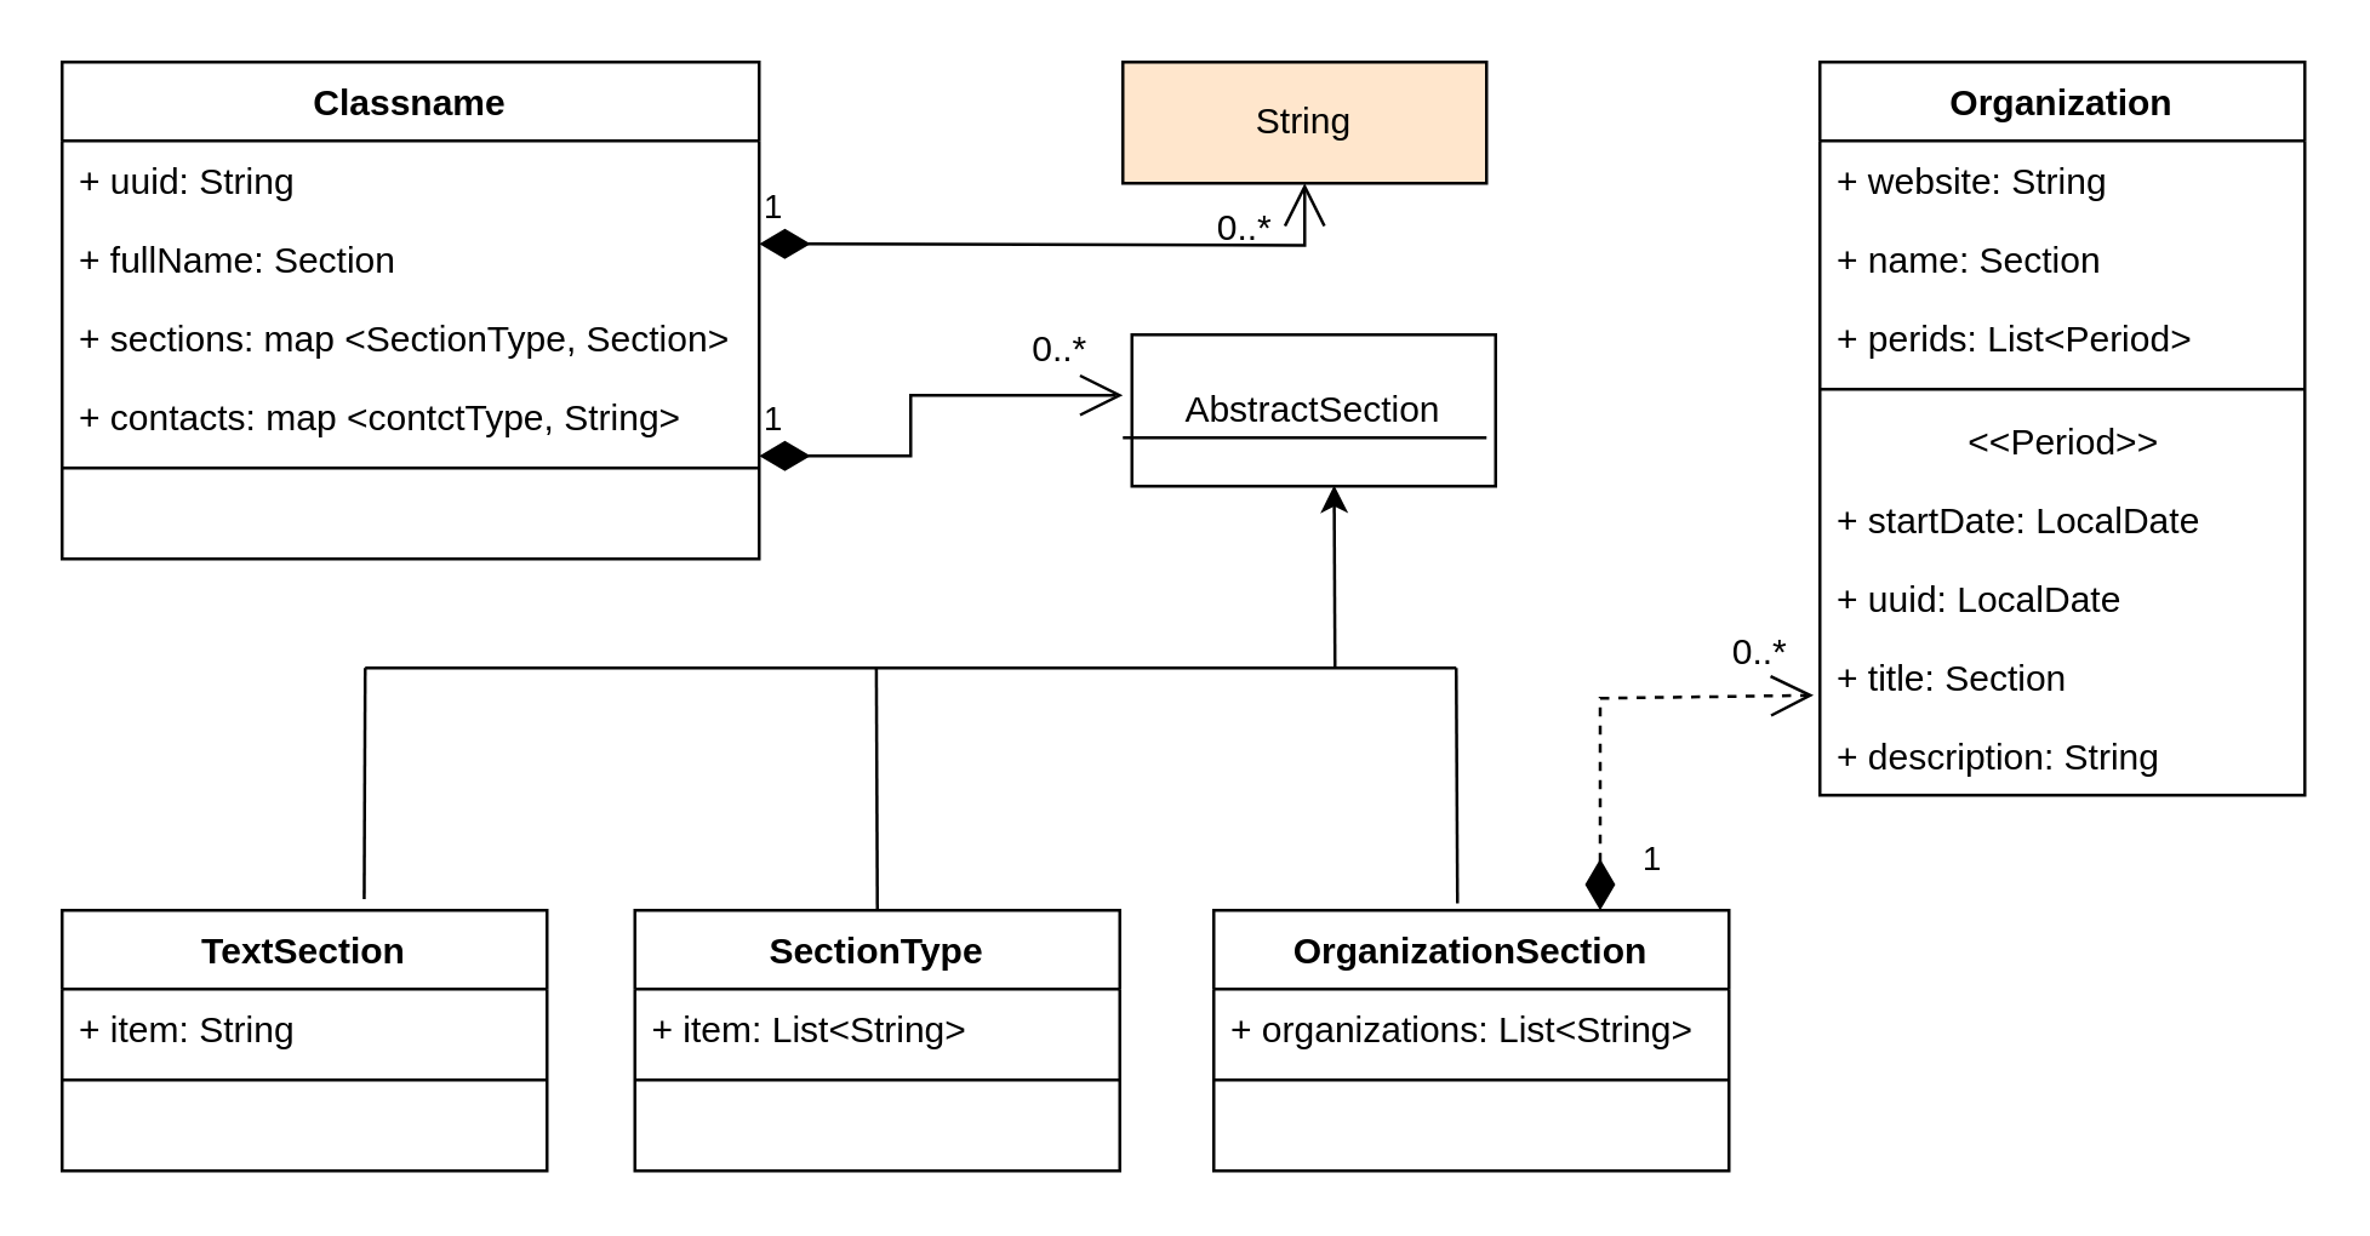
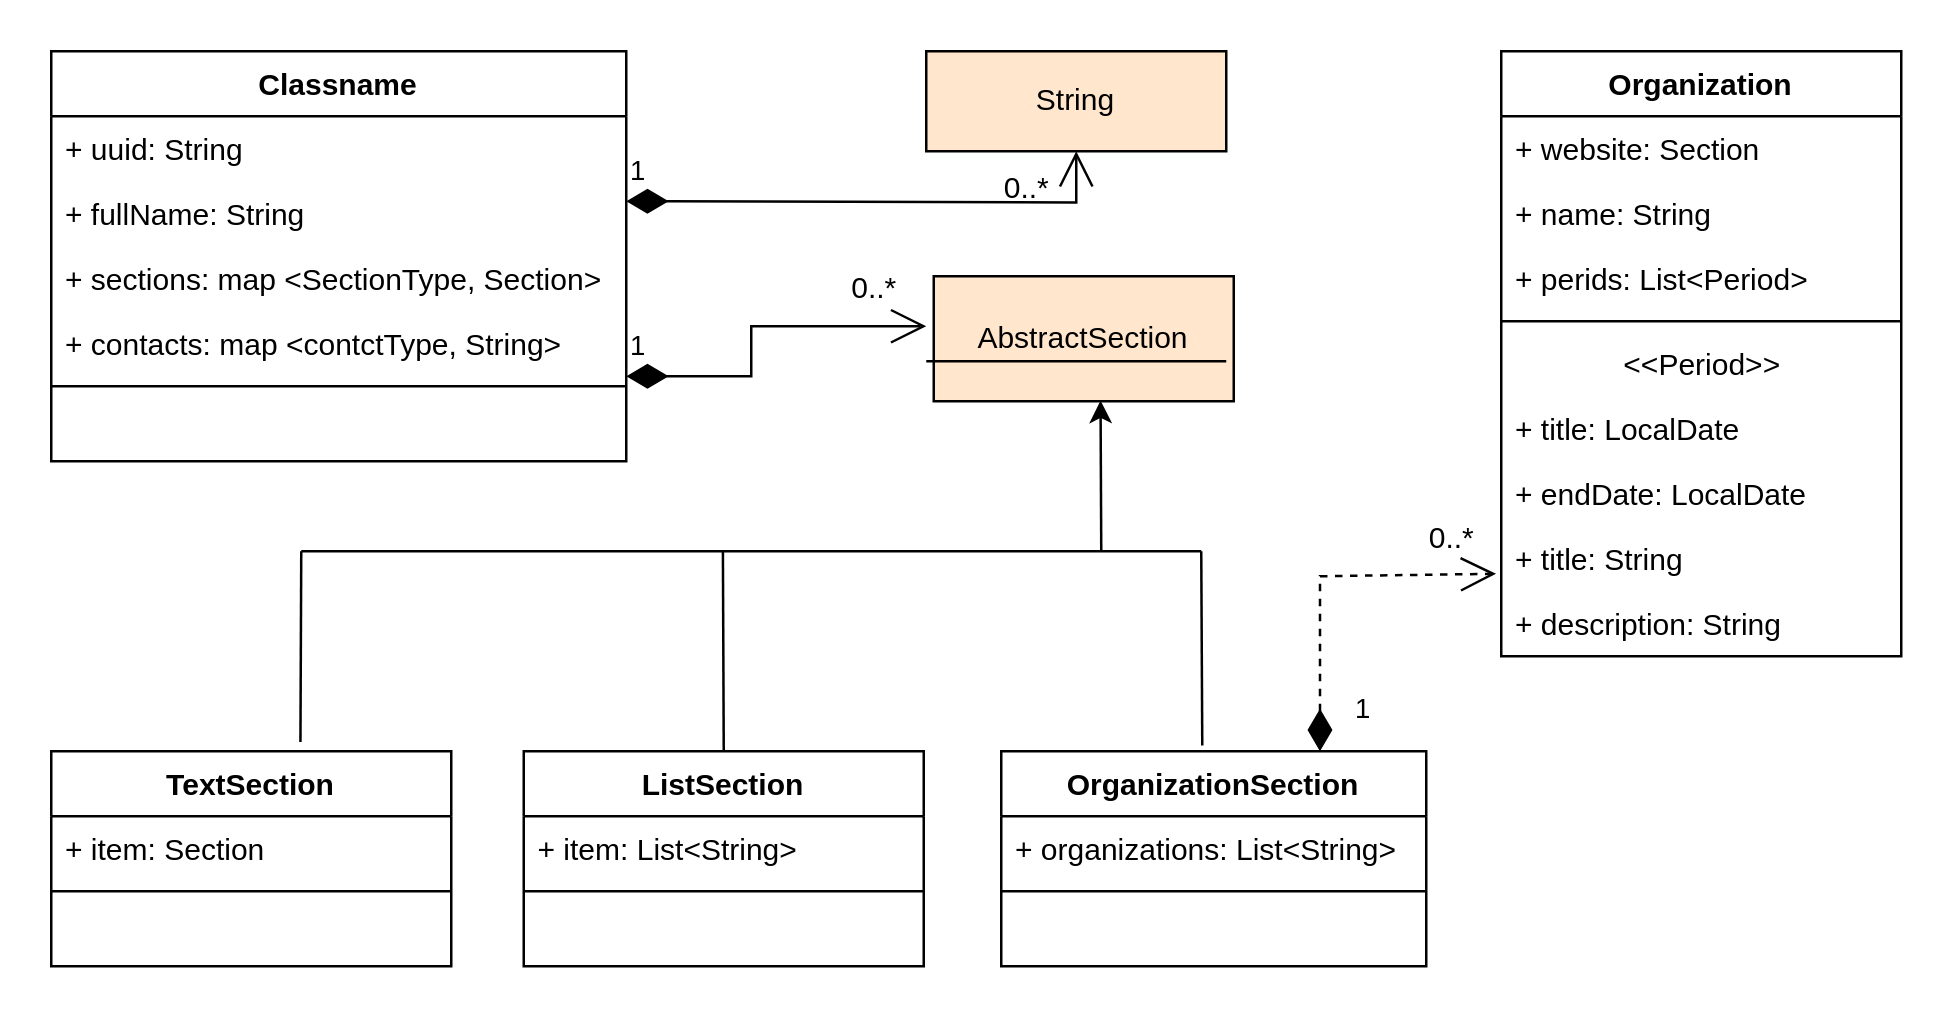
  <mxCell id="0" />
  <mxCell id="1" parent="0" />
  <mxCell id="2" value="Classname" style="swimlane;fontStyle=1;align=center;verticalAlign=top;childLayout=stackLayout;horizontal=1;startSize=26;horizontalStack=0;resizeParent=1;resizeParentMax=0;resizeLast=0;collapsible=1;marginBottom=0;" parent="1" vertex="1"><mxGeometry x="20" y="20" width="230" height="164" as="geometry" /></mxCell>
  <mxCell id="3" value="+ uuid: String" style="text;strokeColor=none;fillColor=none;align=left;verticalAlign=top;spacingLeft=4;spacingRight=4;overflow=hidden;rotatable=0;points=[[0,0.5],[1,0.5]];portConstraint=eastwest;" parent="2" vertex="1"><mxGeometry y="26" width="230" height="26" as="geometry" /></mxCell>
- <mxCell id="4" value="+ fullName: Section" style="text;strokeColor=none;fillColor=none;align=left;verticalAlign=top;spacingLeft=4;spacingRight=4;overflow=hidden;rotatable=0;points=[[0,0.5],[1,0.5]];portConstraint=eastwest;" parent="2" vertex="1"><mxGeometry y="52" width="230" height="26" as="geometry" /></mxCell>
+ <mxCell id="4" value="+ fullName: String" style="text;strokeColor=none;fillColor=none;align=left;verticalAlign=top;spacingLeft=4;spacingRight=4;overflow=hidden;rotatable=0;points=[[0,0.5],[1,0.5]];portConstraint=eastwest;" parent="2" vertex="1"><mxGeometry y="52" width="230" height="26" as="geometry" /></mxCell>
  <mxCell id="5" value="+ sections: map &lt;SectionType, Section&gt;" style="text;strokeColor=none;fillColor=none;align=left;verticalAlign=top;spacingLeft=4;spacingRight=4;overflow=hidden;rotatable=0;points=[[0,0.5],[1,0.5]];portConstraint=eastwest;" parent="2" vertex="1"><mxGeometry y="78" width="230" height="26" as="geometry" /></mxCell>
  <mxCell id="6" value="+ contacts: map &lt;contctType, String&gt;" style="text;strokeColor=none;fillColor=none;align=left;verticalAlign=top;spacingLeft=4;spacingRight=4;overflow=hidden;rotatable=0;points=[[0,0.5],[1,0.5]];portConstraint=eastwest;" parent="2" vertex="1"><mxGeometry y="104" width="230" height="26" as="geometry" /></mxCell>
  <mxCell id="7" value="" style="line;strokeWidth=1;fillColor=none;align=left;verticalAlign=middle;spacingTop=-1;spacingLeft=3;spacingRight=3;rotatable=0;labelPosition=right;points=[];portConstraint=eastwest;strokeColor=inherit;" parent="2" vertex="1"><mxGeometry y="130" width="230" height="8" as="geometry" /></mxCell>
  <mxCell id="8" value="   " style="text;strokeColor=none;fillColor=none;align=left;verticalAlign=top;spacingLeft=4;spacingRight=4;overflow=hidden;rotatable=0;points=[[0,0.5],[1,0.5]];portConstraint=eastwest;" parent="2" vertex="1"><mxGeometry y="138" width="230" height="26" as="geometry" /></mxCell>
  <mxCell id="9" value="String" style="whiteSpace=wrap;html=1;fillColor=#ffe6cc;" parent="1" vertex="1"><mxGeometry x="370" y="20" width="120" height="40" as="geometry" /></mxCell>
- <mxCell id="10" value="AbstractSection" style="whiteSpace=wrap;html=1;" parent="1" vertex="1"><mxGeometry x="373" y="110" width="120" height="50" as="geometry" /></mxCell>
+ <mxCell id="10" value="AbstractSection" style="whiteSpace=wrap;html=1;fillColor=#ffe6cc;" parent="1" vertex="1"><mxGeometry x="373" y="110" width="120" height="50" as="geometry" /></mxCell>
  <mxCell id="11" value="" style="line;strokeWidth=1;fillColor=none;align=left;verticalAlign=middle;spacingTop=-1;spacingLeft=3;spacingRight=3;rotatable=0;labelPosition=right;points=[];portConstraint=eastwest;strokeColor=inherit;" parent="1" vertex="1"><mxGeometry x="370" y="140" width="120" height="8" as="geometry" /></mxCell>
  <mxCell id="12" value="1" style="endArrow=open;html=1;endSize=12;startArrow=diamondThin;startSize=14;startFill=1;edgeStyle=orthogonalEdgeStyle;align=left;verticalAlign=bottom;rounded=0;" parent="1" target="9" edge="1"><mxGeometry x="-1" y="3" relative="1" as="geometry"><mxPoint x="250" y="80" as="sourcePoint" /><mxPoint x="340" y="80" as="targetPoint" /></mxGeometry></mxCell>
  <mxCell id="13" value="1" style="endArrow=open;html=1;endSize=12;startArrow=diamondThin;startSize=14;startFill=1;edgeStyle=orthogonalEdgeStyle;align=left;verticalAlign=bottom;rounded=0;" parent="1" edge="1"><mxGeometry x="-1" y="3" relative="1" as="geometry"><mxPoint x="250" y="150" as="sourcePoint" /><mxPoint x="370" y="130" as="targetPoint" /><Array as="points"><mxPoint x="300" y="150" /><mxPoint x="300" y="130" /></Array></mxGeometry></mxCell>
  <mxCell id="14" value="TextSection" style="swimlane;fontStyle=1;align=center;verticalAlign=top;childLayout=stackLayout;horizontal=1;startSize=26;horizontalStack=0;resizeParent=1;resizeParentMax=0;resizeLast=0;collapsible=1;marginBottom=0;" parent="1" vertex="1"><mxGeometry x="20" y="300" width="160" height="86" as="geometry" /></mxCell>
- <mxCell id="15" value="+ item: String" style="text;strokeColor=none;fillColor=none;align=left;verticalAlign=top;spacingLeft=4;spacingRight=4;overflow=hidden;rotatable=0;points=[[0,0.5],[1,0.5]];portConstraint=eastwest;" parent="14" vertex="1"><mxGeometry y="26" width="160" height="26" as="geometry" /></mxCell>
+ <mxCell id="15" value="+ item: Section" style="text;strokeColor=none;fillColor=none;align=left;verticalAlign=top;spacingLeft=4;spacingRight=4;overflow=hidden;rotatable=0;points=[[0,0.5],[1,0.5]];portConstraint=eastwest;" parent="14" vertex="1"><mxGeometry y="26" width="160" height="26" as="geometry" /></mxCell>
  <mxCell id="16" value="" style="line;strokeWidth=1;fillColor=none;align=left;verticalAlign=middle;spacingTop=-1;spacingLeft=3;spacingRight=3;rotatable=0;labelPosition=right;points=[];portConstraint=eastwest;strokeColor=inherit;" parent="14" vertex="1"><mxGeometry y="52" width="160" height="8" as="geometry" /></mxCell>
  <mxCell id="17" value=" " style="text;strokeColor=none;fillColor=none;align=left;verticalAlign=top;spacingLeft=4;spacingRight=4;overflow=hidden;rotatable=0;points=[[0,0.5],[1,0.5]];portConstraint=eastwest;" parent="14" vertex="1"><mxGeometry y="60" width="160" height="26" as="geometry" /></mxCell>
- <mxCell id="18" value="SectionType" style="swimlane;fontStyle=1;align=center;verticalAlign=top;childLayout=stackLayout;horizontal=1;startSize=26;horizontalStack=0;resizeParent=1;resizeParentMax=0;resizeLast=0;collapsible=1;marginBottom=0;" parent="1" vertex="1"><mxGeometry x="209" y="300" width="160" height="86" as="geometry" /></mxCell>
+ <mxCell id="18" value="ListSection" style="swimlane;fontStyle=1;align=center;verticalAlign=top;childLayout=stackLayout;horizontal=1;startSize=26;horizontalStack=0;resizeParent=1;resizeParentMax=0;resizeLast=0;collapsible=1;marginBottom=0;" parent="1" vertex="1"><mxGeometry x="209" y="300" width="160" height="86" as="geometry" /></mxCell>
  <mxCell id="19" value="+ item: List&lt;String&gt;" style="text;strokeColor=none;fillColor=none;align=left;verticalAlign=top;spacingLeft=4;spacingRight=4;overflow=hidden;rotatable=0;points=[[0,0.5],[1,0.5]];portConstraint=eastwest;" parent="18" vertex="1"><mxGeometry y="26" width="160" height="26" as="geometry" /></mxCell>
  <mxCell id="20" value="" style="line;strokeWidth=1;fillColor=none;align=left;verticalAlign=middle;spacingTop=-1;spacingLeft=3;spacingRight=3;rotatable=0;labelPosition=right;points=[];portConstraint=eastwest;strokeColor=inherit;" parent="18" vertex="1"><mxGeometry y="52" width="160" height="8" as="geometry" /></mxCell>
  <mxCell id="21" value=" " style="text;strokeColor=none;fillColor=none;align=left;verticalAlign=top;spacingLeft=4;spacingRight=4;overflow=hidden;rotatable=0;points=[[0,0.5],[1,0.5]];portConstraint=eastwest;" parent="18" vertex="1"><mxGeometry y="60" width="160" height="26" as="geometry" /></mxCell>
  <mxCell id="22" value="OrganizationSection" style="swimlane;fontStyle=1;align=center;verticalAlign=top;childLayout=stackLayout;horizontal=1;startSize=26;horizontalStack=0;resizeParent=1;resizeParentMax=0;resizeLast=0;collapsible=1;marginBottom=0;" parent="1" vertex="1"><mxGeometry x="400" y="300" width="170" height="86" as="geometry" /></mxCell>
  <mxCell id="23" value="+ organizations: List&lt;String&gt;" style="text;strokeColor=none;fillColor=none;align=left;verticalAlign=top;spacingLeft=4;spacingRight=4;overflow=hidden;rotatable=0;points=[[0,0.5],[1,0.5]];portConstraint=eastwest;" parent="22" vertex="1"><mxGeometry y="26" width="170" height="26" as="geometry" /></mxCell>
  <mxCell id="24" value="" style="line;strokeWidth=1;fillColor=none;align=left;verticalAlign=middle;spacingTop=-1;spacingLeft=3;spacingRight=3;rotatable=0;labelPosition=right;points=[];portConstraint=eastwest;strokeColor=inherit;" parent="22" vertex="1"><mxGeometry y="52" width="170" height="8" as="geometry" /></mxCell>
  <mxCell id="25" value=" " style="text;strokeColor=none;fillColor=none;align=left;verticalAlign=top;spacingLeft=4;spacingRight=4;overflow=hidden;rotatable=0;points=[[0,0.5],[1,0.5]];portConstraint=eastwest;" parent="22" vertex="1"><mxGeometry y="60" width="170" height="26" as="geometry" /></mxCell>
  <mxCell id="26" value="" style="endArrow=none;html=1;rounded=0;exitX=0.623;exitY=-0.043;exitDx=0;exitDy=0;exitPerimeter=0;" parent="1" edge="1" source="14"><mxGeometry width="50" height="50" relative="1" as="geometry"><mxPoint x="120" y="260" as="sourcePoint" /><mxPoint x="120" y="220" as="targetPoint" /></mxGeometry></mxCell>
  <mxCell id="27" value="" style="endArrow=none;html=1;rounded=0;exitX=0.5;exitY=0;exitDx=0;exitDy=0;" parent="1" edge="1" source="18"><mxGeometry width="50" height="50" relative="1" as="geometry"><mxPoint x="288.66" y="260" as="sourcePoint" /><mxPoint x="288.66" y="220" as="targetPoint" /></mxGeometry></mxCell>
  <mxCell id="28" value="" style="endArrow=none;html=1;rounded=0;exitX=0.473;exitY=-0.027;exitDx=0;exitDy=0;exitPerimeter=0;" parent="1" source="22" edge="1"><mxGeometry width="50" height="50" relative="1" as="geometry"><mxPoint x="370" y="270" as="sourcePoint" /><mxPoint x="480" y="220" as="targetPoint" /></mxGeometry></mxCell>
  <mxCell id="29" value="" style="endArrow=none;html=1;rounded=0;" parent="1" edge="1"><mxGeometry width="50" height="50" relative="1" as="geometry"><mxPoint x="120" y="220" as="sourcePoint" /><mxPoint x="480" y="220" as="targetPoint" /></mxGeometry></mxCell>
  <mxCell id="30" value="" style="endArrow=classic;html=1;rounded=0;entryX=0.556;entryY=0.994;entryDx=0;entryDy=0;entryPerimeter=0;" parent="1" target="10" edge="1"><mxGeometry width="50" height="50" relative="1" as="geometry"><mxPoint x="440" y="220" as="sourcePoint" /><mxPoint x="490" y="170" as="targetPoint" /></mxGeometry></mxCell>
  <mxCell id="31" value="1" style="endArrow=open;html=1;endSize=12;startArrow=diamondThin;startSize=14;startFill=1;edgeStyle=orthogonalEdgeStyle;align=left;verticalAlign=bottom;rounded=0;exitX=0.75;exitY=0;exitDx=0;exitDy=0;entryX=-0.013;entryY=0.731;entryDx=0;entryDy=0;entryPerimeter=0;dashed=1;" parent="1" source="22" target="43" edge="1"><mxGeometry x="-0.869" y="-12" relative="1" as="geometry"><mxPoint x="540" y="170" as="sourcePoint" /><mxPoint x="560" y="230" as="targetPoint" /><Array as="points"><mxPoint x="528" y="230" /><mxPoint x="598" y="230" /></Array><mxPoint y="1" as="offset" /></mxGeometry></mxCell>
  <mxCell id="32" value="0..*" style="text;html=1;align=center;verticalAlign=middle;resizable=0;points=[];autosize=1;strokeColor=none;fillColor=none;" parent="1" vertex="1"><mxGeometry x="329" y="100" width="40" height="30" as="geometry" /></mxCell>
  <mxCell id="33" value="0..*" style="text;html=1;align=center;verticalAlign=middle;resizable=0;points=[];autosize=1;strokeColor=none;fillColor=none;" parent="1" vertex="1"><mxGeometry x="390" y="60" width="40" height="30" as="geometry" /></mxCell>
  <mxCell id="34" value="0..*" style="text;html=1;align=center;verticalAlign=middle;resizable=0;points=[];autosize=1;strokeColor=none;fillColor=none;" parent="1" vertex="1"><mxGeometry x="560" y="200" width="40" height="30" as="geometry" /></mxCell>
  <mxCell id="35" value="Organization" style="swimlane;fontStyle=1;align=center;verticalAlign=top;childLayout=stackLayout;horizontal=1;startSize=26;horizontalStack=0;resizeParent=1;resizeParentMax=0;resizeLast=0;collapsible=1;marginBottom=0;" vertex="1" parent="1"><mxGeometry x="600" y="20" width="160" height="242" as="geometry" /></mxCell>
- <mxCell id="36" value="+ website: String" style="text;strokeColor=none;fillColor=none;align=left;verticalAlign=top;spacingLeft=4;spacingRight=4;overflow=hidden;rotatable=0;points=[[0,0.5],[1,0.5]];portConstraint=eastwest;" vertex="1" parent="35"><mxGeometry y="26" width="160" height="26" as="geometry" /></mxCell>
- <mxCell id="37" value="+ name: Section" style="text;strokeColor=none;fillColor=none;align=left;verticalAlign=top;spacingLeft=4;spacingRight=4;overflow=hidden;rotatable=0;points=[[0,0.5],[1,0.5]];portConstraint=eastwest;" vertex="1" parent="35"><mxGeometry y="52" width="160" height="26" as="geometry" /></mxCell>
+ <mxCell id="36" value="+ website: Section" style="text;strokeColor=none;fillColor=none;align=left;verticalAlign=top;spacingLeft=4;spacingRight=4;overflow=hidden;rotatable=0;points=[[0,0.5],[1,0.5]];portConstraint=eastwest;" vertex="1" parent="35"><mxGeometry y="26" width="160" height="26" as="geometry" /></mxCell>
+ <mxCell id="37" value="+ name: String" style="text;strokeColor=none;fillColor=none;align=left;verticalAlign=top;spacingLeft=4;spacingRight=4;overflow=hidden;rotatable=0;points=[[0,0.5],[1,0.5]];portConstraint=eastwest;" vertex="1" parent="35"><mxGeometry y="52" width="160" height="26" as="geometry" /></mxCell>
  <mxCell id="38" value="+ perids: List&lt;Period&gt;&#10;  " style="text;strokeColor=none;fillColor=none;align=left;verticalAlign=top;spacingLeft=4;spacingRight=4;overflow=hidden;rotatable=0;points=[[0,0.5],[1,0.5]];portConstraint=eastwest;" vertex="1" parent="35"><mxGeometry y="78" width="160" height="26" as="geometry" /></mxCell>
  <mxCell id="39" value="" style="line;strokeWidth=1;fillColor=none;align=left;verticalAlign=middle;spacingTop=-1;spacingLeft=3;spacingRight=3;rotatable=0;labelPosition=right;points=[];portConstraint=eastwest;strokeColor=inherit;" vertex="1" parent="35"><mxGeometry y="104" width="160" height="8" as="geometry" /></mxCell>
  <mxCell id="40" value="             &lt;&lt;Period&gt;&gt;" style="text;strokeColor=none;fillColor=none;align=left;verticalAlign=top;spacingLeft=4;spacingRight=4;overflow=hidden;rotatable=0;points=[[0,0.5],[1,0.5]];portConstraint=eastwest;" vertex="1" parent="35"><mxGeometry y="112" width="160" height="26" as="geometry" /></mxCell>
- <mxCell id="41" value="+ startDate: LocalDate" style="text;strokeColor=none;fillColor=none;align=left;verticalAlign=top;spacingLeft=4;spacingRight=4;overflow=hidden;rotatable=0;points=[[0,0.5],[1,0.5]];portConstraint=eastwest;" vertex="1" parent="35"><mxGeometry y="138" width="160" height="26" as="geometry" /></mxCell>
- <mxCell id="42" value="+ uuid: LocalDate" style="text;strokeColor=none;fillColor=none;align=left;verticalAlign=top;spacingLeft=4;spacingRight=4;overflow=hidden;rotatable=0;points=[[0,0.5],[1,0.5]];portConstraint=eastwest;" vertex="1" parent="35"><mxGeometry y="164" width="160" height="26" as="geometry" /></mxCell>
- <mxCell id="43" value="+ title: Section" style="text;strokeColor=none;fillColor=none;align=left;verticalAlign=top;spacingLeft=4;spacingRight=4;overflow=hidden;rotatable=0;points=[[0,0.5],[1,0.5]];portConstraint=eastwest;" vertex="1" parent="35"><mxGeometry y="190" width="160" height="26" as="geometry" /></mxCell>
+ <mxCell id="41" value="+ title: LocalDate" style="text;strokeColor=none;fillColor=none;align=left;verticalAlign=top;spacingLeft=4;spacingRight=4;overflow=hidden;rotatable=0;points=[[0,0.5],[1,0.5]];portConstraint=eastwest;" vertex="1" parent="35"><mxGeometry y="138" width="160" height="26" as="geometry" /></mxCell>
+ <mxCell id="42" value="+ endDate: LocalDate" style="text;strokeColor=none;fillColor=none;align=left;verticalAlign=top;spacingLeft=4;spacingRight=4;overflow=hidden;rotatable=0;points=[[0,0.5],[1,0.5]];portConstraint=eastwest;" vertex="1" parent="35"><mxGeometry y="164" width="160" height="26" as="geometry" /></mxCell>
+ <mxCell id="43" value="+ title: String" style="text;strokeColor=none;fillColor=none;align=left;verticalAlign=top;spacingLeft=4;spacingRight=4;overflow=hidden;rotatable=0;points=[[0,0.5],[1,0.5]];portConstraint=eastwest;" vertex="1" parent="35"><mxGeometry y="190" width="160" height="26" as="geometry" /></mxCell>
  <mxCell id="44" value="+ description: String" style="text;strokeColor=none;fillColor=none;align=left;verticalAlign=top;spacingLeft=4;spacingRight=4;overflow=hidden;rotatable=0;points=[[0,0.5],[1,0.5]];portConstraint=eastwest;" vertex="1" parent="35"><mxGeometry y="216" width="160" height="26" as="geometry" /></mxCell>
